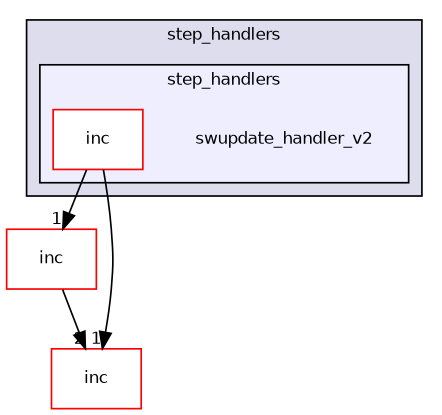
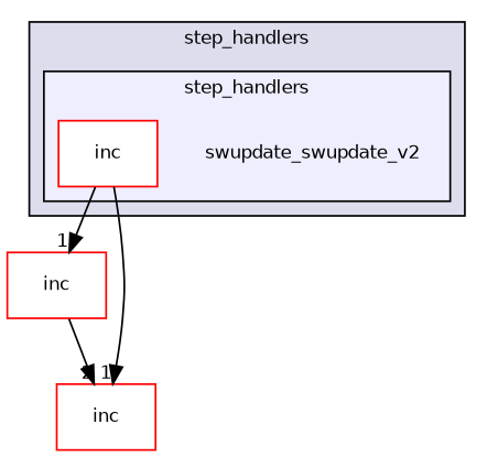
  digraph {
    compound=true
    node [fontname=Helvetica fontsize=10 shape=box color=red fillcolor=white style=filled]
    edge [headlabel=1 labeldistance=1.5 labelfontname=Helvetica labelfontsize=10]
-   n1 [label=swupdate_handler_v2 shape=plaintext color="" fillcolor="" style=""]
+   n1 [label=swupdate_swupdate_v2 shape=plaintext color="" fillcolor="" style=""]
    n2 [label=inc]
    n3 [label=inc]
    n4 [label=inc]
    subgraph cluster_1 {
      bgcolor="#ddddee"
      fontname=Helvetica
      fontsize=10
      label=step_handlers
      pencolor=black
      subgraph cluster_2 {
        bgcolor="#eeeeff"
        fontname=Helvetica
        fontsize=10
        pencolor=black
        n1
        n2
      }
    }
    n2 -> n3
    n2 -> n4
    n3 -> n4 [headlabel=2]
  }
